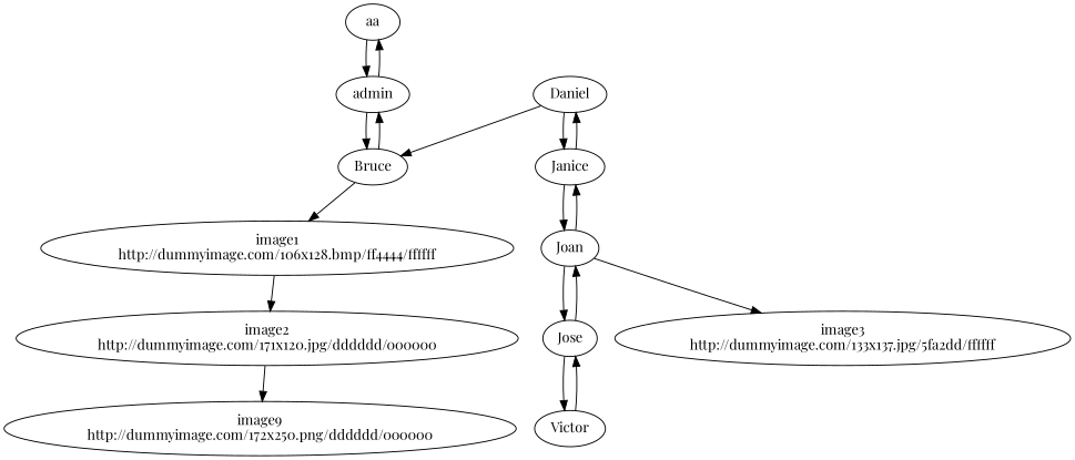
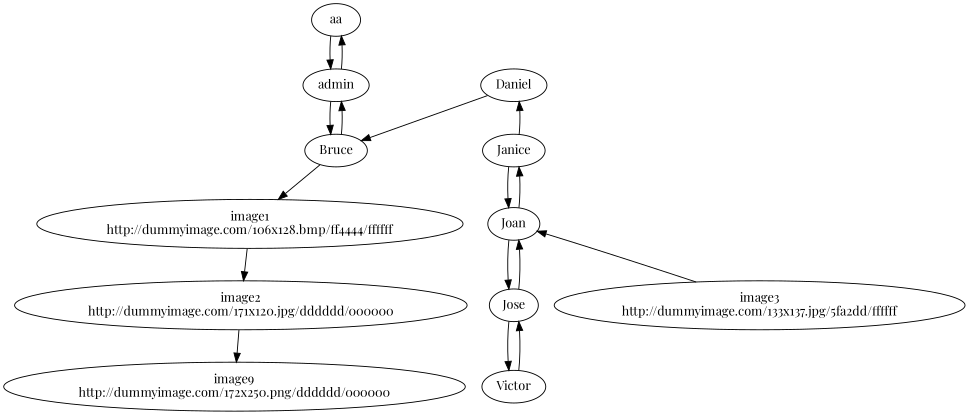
  digraph {
    fontname="Playfair Display"
    node [fontname="Playfair Display"]
    edge [fontname="Playfair Display"]
    aa
    admin
    Bruce
    n4 [label="image1\nhttp://dummyimage.com/106x128.bmp/ff4444/ffffff"]
    Daniel
    Janice
    n7 [label="image2\nhttp://dummyimage.com/171x120.jpg/dddddd/000000"]
    Joan
    n9 [label="image9\nhttp://dummyimage.com/172x250.png/dddddd/000000\n"]
    Jose
    n11 [label="image3\nhttp://dummyimage.com/133x137.jpg/5fa2dd/ffffff\n"]
    Victor
    aa -> admin
    admin -> aa
    admin -> Bruce
    Bruce -> admin
    Bruce -> n4
    n4 -> n7
    Daniel -> Bruce
-   Daniel -> Janice
    Janice -> Daniel
    Janice -> Joan
    n7 -> n9
    Joan -> Janice
    Joan -> Jose
-   Joan -> n11
+   n11 -> Joan
    Jose -> Joan
    Jose -> Victor
    Victor -> Jose
  }
